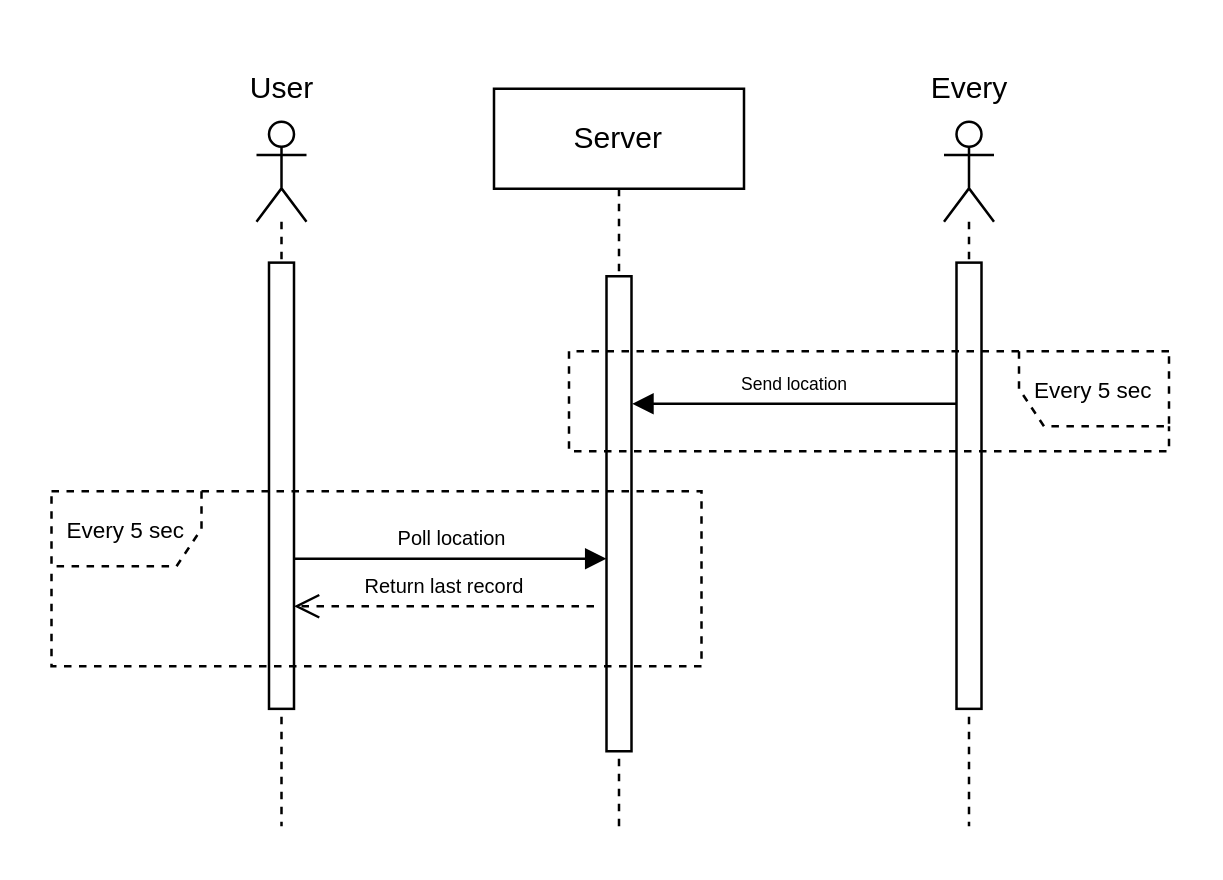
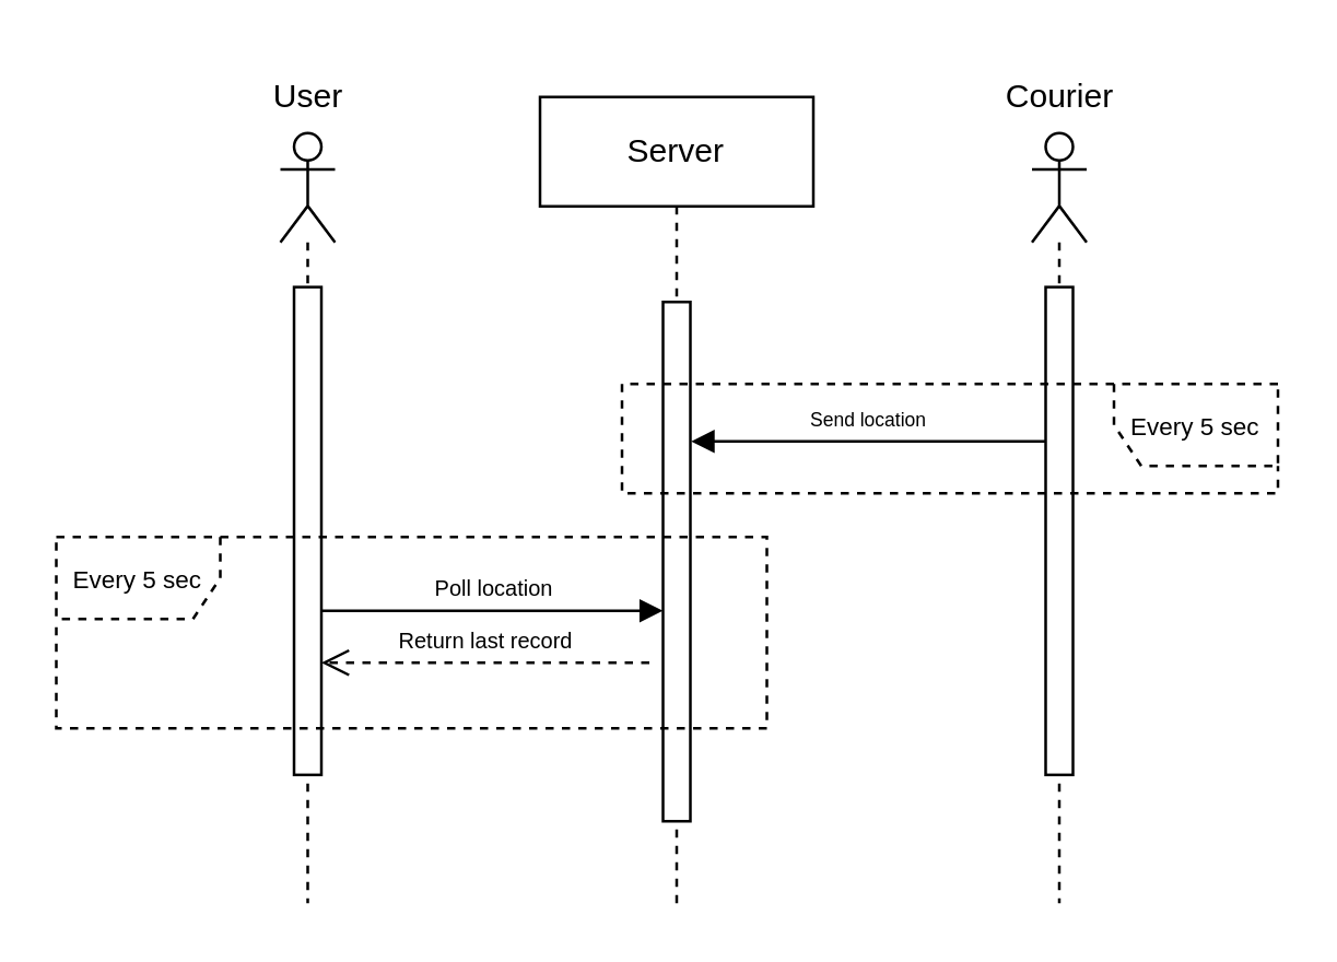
  <mxCell id="0" />
  <mxCell id="1" parent="0" />
  <mxCell id="2" value="Server" style="shape=umlLifeline;perimeter=lifelinePerimeter;whiteSpace=wrap;html=1;container=1;dropTarget=0;collapsible=0;recursiveResize=0;outlineConnect=0;portConstraint=eastwest;newEdgeStyle={&quot;curved&quot;:0,&quot;rounded&quot;:0};" vertex="1" parent="1"><mxGeometry x="197" y="35" width="100" height="295" as="geometry" /></mxCell>
  <mxCell id="3" value="" style="html=1;points=[[0,0,0,0,5],[0,1,0,0,-5],[1,0,0,0,5],[1,1,0,0,-5]];perimeter=orthogonalPerimeter;outlineConnect=0;targetShapes=umlLifeline;portConstraint=eastwest;newEdgeStyle={&quot;curved&quot;:0,&quot;rounded&quot;:0};" vertex="1" parent="2"><mxGeometry x="45" y="75" width="10" height="190" as="geometry" /></mxCell>
  <mxCell id="4" value="" style="group" vertex="1" connectable="0" parent="1"><mxGeometry x="357" y="20" width="60" height="310" as="geometry" /></mxCell>
  <mxCell id="5" value="" style="shape=umlLifeline;perimeter=lifelinePerimeter;whiteSpace=wrap;html=1;container=1;dropTarget=0;collapsible=0;recursiveResize=0;outlineConnect=0;portConstraint=eastwest;newEdgeStyle={&quot;curved&quot;:0,&quot;rounded&quot;:0};participant=umlActor;" vertex="1" parent="4"><mxGeometry x="20" y="28.182" width="20" height="281.818" as="geometry" /></mxCell>
- <mxCell id="6" value="Every" style="text;html=1;align=center;verticalAlign=middle;resizable=0;points=[];autosize=1;strokeColor=none;fillColor=none;" vertex="1" parent="4"><mxGeometry width="60" height="30" as="geometry" /></mxCell>
+ <mxCell id="6" value="Courier" style="text;html=1;align=center;verticalAlign=middle;resizable=0;points=[];autosize=1;strokeColor=none;fillColor=none;" vertex="1" parent="4"><mxGeometry width="60" height="30" as="geometry" /></mxCell>
  <mxCell id="7" value="" style="html=1;points=[[0,0,0,0,5],[0,1,0,0,-5],[1,0,0,0,5],[1,1,0,0,-5]];perimeter=orthogonalPerimeter;outlineConnect=0;targetShapes=umlLifeline;portConstraint=eastwest;newEdgeStyle={&quot;curved&quot;:0,&quot;rounded&quot;:0};" vertex="1" parent="4"><mxGeometry x="25" y="84.545" width="10" height="178.485" as="geometry" /></mxCell>
  <mxCell id="8" value="" style="group" vertex="1" connectable="0" parent="1"><mxGeometry x="87" y="20" width="230" height="310" as="geometry" /></mxCell>
  <mxCell id="9" value="" style="shape=umlLifeline;perimeter=lifelinePerimeter;whiteSpace=wrap;html=1;container=1;dropTarget=0;collapsible=0;recursiveResize=0;outlineConnect=0;portConstraint=eastwest;newEdgeStyle={&quot;curved&quot;:0,&quot;rounded&quot;:0};participant=umlActor;" vertex="1" parent="8"><mxGeometry x="15" y="28.182" width="20" height="281.818" as="geometry" /></mxCell>
  <mxCell id="10" value="User" style="text;html=1;align=center;verticalAlign=middle;resizable=0;points=[];autosize=1;strokeColor=none;fillColor=none;" vertex="1" parent="8"><mxGeometry width="50" height="30" as="geometry" /></mxCell>
  <mxCell id="11" value="" style="html=1;points=[[0,0,0,0,5],[0,1,0,0,-5],[1,0,0,0,5],[1,1,0,0,-5]];perimeter=orthogonalPerimeter;outlineConnect=0;targetShapes=umlLifeline;portConstraint=eastwest;newEdgeStyle={&quot;curved&quot;:0,&quot;rounded&quot;:0};" vertex="1" parent="8"><mxGeometry x="20" y="84.545" width="10" height="178.485" as="geometry" /></mxCell>
  <mxCell id="12" value="&lt;font style=&quot;font-size: 9px;&quot;&gt;Every 5 sec&lt;/font&gt;" style="shape=umlFrame;whiteSpace=wrap;html=1;pointerEvents=0;dashed=1;" vertex="1" parent="8"><mxGeometry x="-67" y="176" width="260" height="70" as="geometry" /></mxCell>
  <mxCell id="13" value="&lt;font style=&quot;font-size: 8px;&quot;&gt;Poll location&lt;/font&gt;" style="html=1;verticalAlign=bottom;endArrow=block;curved=0;rounded=0;" edge="1" parent="1"><mxGeometry width="80" relative="1" as="geometry"><mxPoint x="117" y="223" as="sourcePoint" /><mxPoint x="242" y="223" as="targetPoint" /><Array as="points"><mxPoint x="157" y="223" /></Array></mxGeometry></mxCell>
  <mxCell id="14" value="&lt;font style=&quot;font-size: 7px;&quot;&gt;Send location&lt;/font&gt;" style="html=1;verticalAlign=bottom;endArrow=block;curved=0;rounded=0;" edge="1" parent="1"><mxGeometry width="80" relative="1" as="geometry"><mxPoint x="382" y="161" as="sourcePoint" /><mxPoint x="252.27" y="161" as="targetPoint" /></mxGeometry></mxCell>
  <mxCell id="15" value="&lt;font style=&quot;font-size: 8px;&quot;&gt;Return last record&lt;/font&gt;" style="html=1;verticalAlign=bottom;endArrow=open;dashed=1;endSize=8;curved=0;rounded=0;" edge="1" parent="1"><mxGeometry relative="1" as="geometry"><mxPoint x="237" y="242" as="sourcePoint" /><mxPoint x="117" y="242" as="targetPoint" /><mxPoint as="offset" /></mxGeometry></mxCell>
  <mxCell id="16" value="&lt;font style=&quot;font-size: 9px;&quot;&gt;Every 5 sec&lt;/font&gt;" style="shape=umlFrame;whiteSpace=wrap;html=1;pointerEvents=0;dashed=1;flipV=0;flipH=1;" vertex="1" parent="1"><mxGeometry x="227" y="140" width="240" height="40" as="geometry" /></mxCell>
